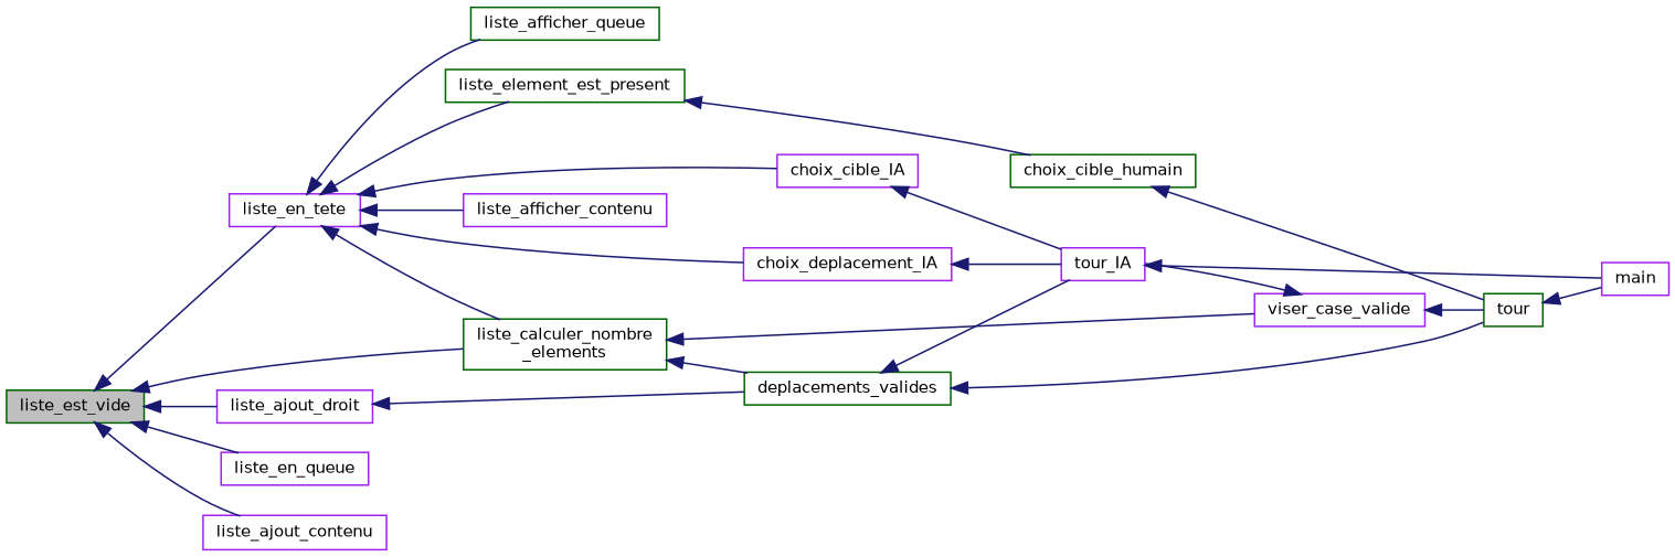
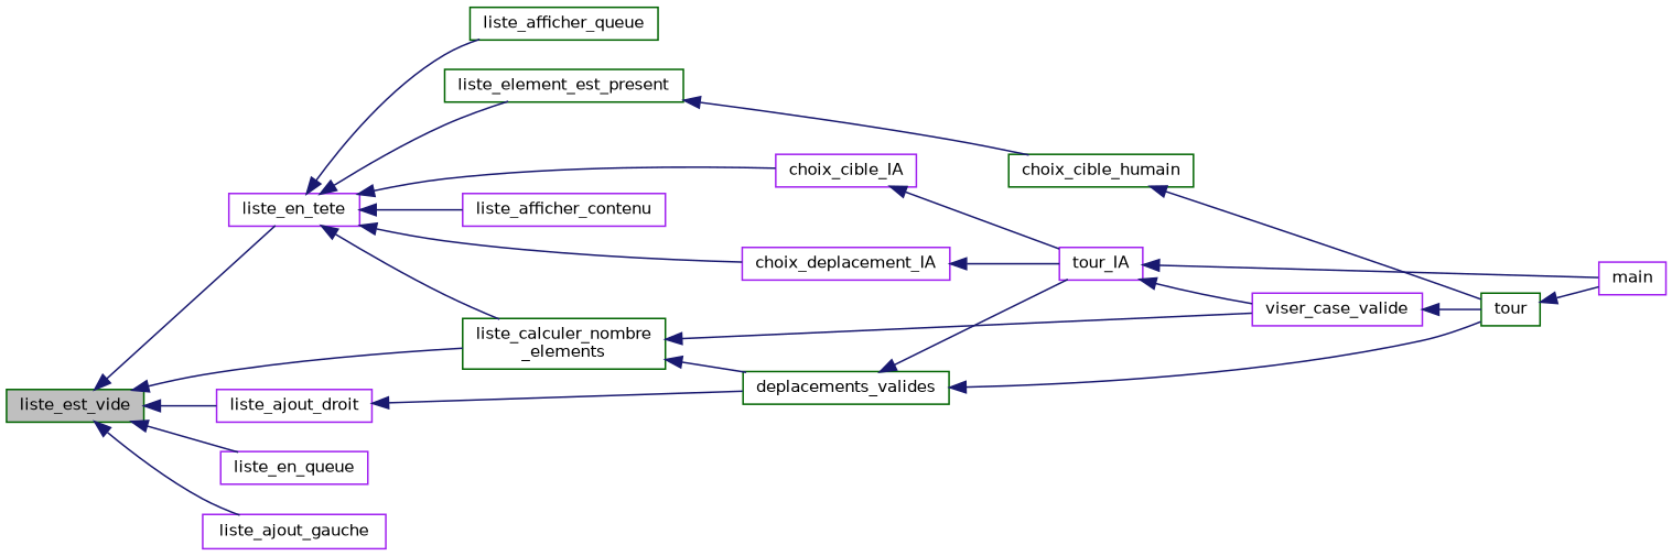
  digraph {
    rankdir=LR
    node [color=purple fontname=Helvetica fontsize=10 shape=record]
    edge [color=midnightblue dir=back fontname=Helvetica fontsize=10 labelfontname=Helvetica labelfontsize=10 style=solid]
    n1 [color=darkgreen fillcolor=grey75 fontcolor=black height=0.2 label=liste_est_vide style=filled width=0.4]
    n2 [height=0.2 label=liste_en_tete width=0.4]
    n3 [color=darkgreen height=0.2 label="liste_calculer_nombre\l_elements" width=0.4]
    n4 [height=0.2 label=liste_en_queue width=0.4]
    n5 [height=0.2 label=liste_ajout_droit width=0.4]
-   n6 [height=0.2 label=liste_ajout_contenu width=0.4]
+   n6 [height=0.2 label=liste_ajout_gauche width=0.4]
    n7 [height=0.2 label=liste_afficher_contenu width=0.4]
    n8 [color=darkgreen height=0.2 label=liste_afficher_queue width=0.4]
    n9 [color=darkgreen height=0.2 label=liste_element_est_present width=0.4]
    n10 [height=0.2 label=choix_deplacement_IA width=0.4]
    n11 [height=0.2 label=choix_cible_IA width=0.4]
    n12 [color=darkgreen height=0.2 label=deplacements_valides width=0.4]
    n13 [height=0.2 label=viser_case_valide width=0.4]
    n14 [color=darkgreen height=0.2 label=choix_cible_humain width=0.4]
    n15 [height=0.2 label=tour_IA width=0.4]
    n16 [color=darkgreen height=0.2 label=tour width=0.4]
    n17 [height=0.2 label=main width=0.4]
    n1 -> n2
    n1 -> n3
    n1 -> n4
    n1 -> n5
    n1 -> n6
    n2 -> n3
    n2 -> n7
    n2 -> n8
    n2 -> n9
    n2 -> n10
    n2 -> n11
    n3 -> n12
    n3 -> n13
    n5 -> n12
    n9 -> n14
    n10 -> n15
    n11 -> n15
    n12 -> n15
    n12 -> n16
-   n13 -> n15
+   n15 -> n13
    n13 -> n16
    n14 -> n16
    n15 -> n17
    n16 -> n17
  }
